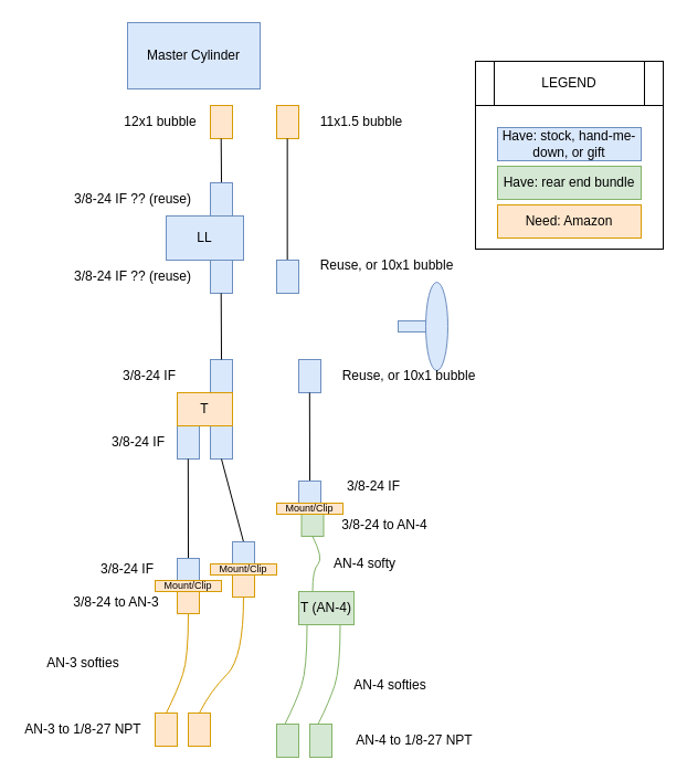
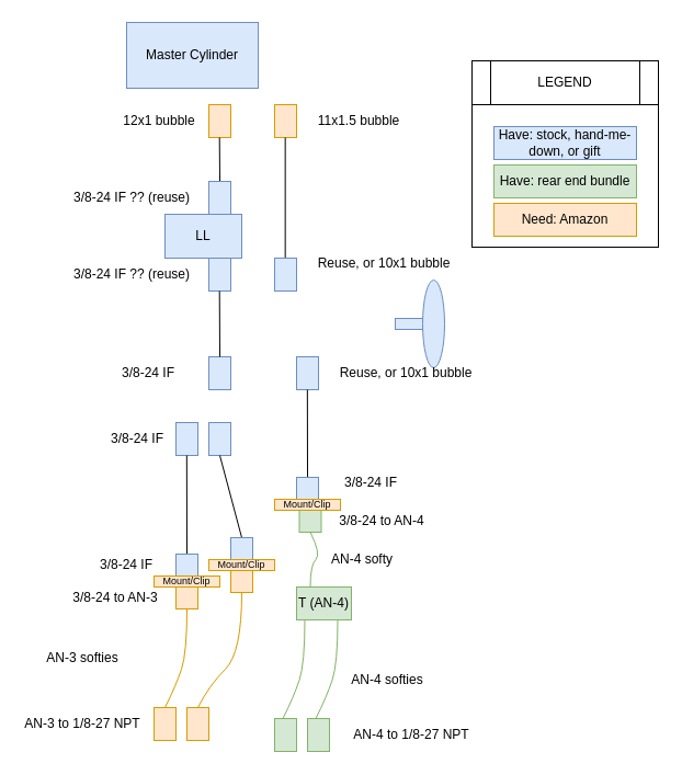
  <mxCell id="0" />
  <mxCell id="1" parent="0" />
  <mxCell id="2" value="" style="rounded=0;whiteSpace=wrap;html=1;" parent="1" vertex="1"><mxGeometry x="430" y="55" width="170" height="170" as="geometry" /></mxCell>
  <mxCell id="3" value="Master Cylinder" style="rounded=0;whiteSpace=wrap;html=1;fillColor=#dae8fc;strokeColor=#6c8ebf;" parent="1" vertex="1"><mxGeometry x="115" y="20" width="120" height="60" as="geometry" /></mxCell>
  <mxCell id="4" value="" style="rounded=0;whiteSpace=wrap;html=1;fillColor=#ffe6cc;strokeColor=#d79b00;" parent="1" vertex="1"><mxGeometry x="190" y="95" width="20" height="30" as="geometry" /></mxCell>
  <mxCell id="5" value="" style="rounded=0;whiteSpace=wrap;html=1;fillColor=#ffe6cc;strokeColor=#d79b00;" parent="1" vertex="1"><mxGeometry x="250" y="95" width="20" height="30" as="geometry" /></mxCell>
  <mxCell id="6" value="" style="endArrow=none;html=1;rounded=0;" parent="1" edge="1"><mxGeometry width="50" height="50" relative="1" as="geometry"><mxPoint x="259.66" y="235" as="sourcePoint" /><mxPoint x="259.66" y="125" as="targetPoint" /></mxGeometry></mxCell>
  <mxCell id="7" value=" 11x1.5 bubble" style="text;html=1;strokeColor=none;fillColor=none;align=center;verticalAlign=middle;whiteSpace=wrap;rounded=0;" parent="1" vertex="1"><mxGeometry x="284" y="105" width="86" height="10" as="geometry" /></mxCell>
  <mxCell id="8" value="" style="rounded=0;whiteSpace=wrap;html=1;fillColor=#dae8fc;strokeColor=#6c8ebf;fillStyle=auto;gradientDirection=east;" parent="1" vertex="1"><mxGeometry x="250" y="235" width="20" height="30" as="geometry" /></mxCell>
  <mxCell id="9" value="" style="rounded=0;whiteSpace=wrap;html=1;fillColor=#dae8fc;strokeColor=#6c8ebf;" parent="1" vertex="1"><mxGeometry x="190" y="325" width="20" height="30" as="geometry" /></mxCell>
  <mxCell id="10" value="" style="rounded=0;whiteSpace=wrap;html=1;fillColor=#dae8fc;strokeColor=#6c8ebf;" parent="1" vertex="1"><mxGeometry x="270" y="325" width="20" height="30" as="geometry" /></mxCell>
  <mxCell id="11" value="" style="rounded=0;whiteSpace=wrap;html=1;fillColor=#dae8fc;strokeColor=#6c8ebf;" parent="1" vertex="1"><mxGeometry x="190" y="385" width="20" height="30" as="geometry" /></mxCell>
  <mxCell id="12" value="" style="rounded=0;whiteSpace=wrap;html=1;fillColor=#dae8fc;strokeColor=#6c8ebf;" parent="1" vertex="1"><mxGeometry x="160" y="385" width="20" height="30" as="geometry" /></mxCell>
  <mxCell id="13" value="" style="endArrow=none;html=1;rounded=0;exitX=0.5;exitY=0;exitDx=0;exitDy=0;" parent="1" source="26" edge="1"><mxGeometry width="50" height="50" relative="1" as="geometry"><mxPoint x="280" y="425" as="sourcePoint" /><mxPoint x="279.83" y="355" as="targetPoint" /></mxGeometry></mxCell>
  <mxCell id="14" value="" style="endArrow=none;html=1;rounded=0;exitX=0.5;exitY=0;exitDx=0;exitDy=0;" parent="1" source="59" edge="1"><mxGeometry width="50" height="50" relative="1" as="geometry"><mxPoint x="200" y="465" as="sourcePoint" /><mxPoint x="200" y="415" as="targetPoint" /></mxGeometry></mxCell>
  <mxCell id="15" value="" style="endArrow=none;html=1;rounded=0;exitX=0.5;exitY=0;exitDx=0;exitDy=0;" parent="1" source="55" edge="1"><mxGeometry width="50" height="50" relative="1" as="geometry"><mxPoint x="170" y="495" as="sourcePoint" /><mxPoint x="169.83" y="415" as="targetPoint" /></mxGeometry></mxCell>
  <mxCell id="16" value="" style="curved=1;endArrow=none;html=1;rounded=0;endFill=0;entryX=0.5;entryY=1;entryDx=0;entryDy=0;fillColor=#ffe6cc;strokeColor=#d79b00;" parent="1" edge="1"><mxGeometry width="50" height="50" relative="1" as="geometry"><mxPoint x="150" y="645" as="sourcePoint" /><mxPoint x="170" y="555" as="targetPoint" /><Array as="points"><mxPoint x="160" y="625" /><mxPoint x="170" y="595" /></Array></mxGeometry></mxCell>
  <mxCell id="17" value="3/8-24 to AN-3" style="text;html=1;strokeColor=none;fillColor=none;align=center;verticalAlign=middle;whiteSpace=wrap;rounded=0;" parent="1" vertex="1"><mxGeometry x="60" y="540" width="90" height="10" as="geometry" /></mxCell>
  <mxCell id="18" value="" style="curved=1;endArrow=none;html=1;rounded=0;endFill=0;entryX=0.5;entryY=1;entryDx=0;entryDy=0;fillColor=#ffe6cc;strokeColor=#d79b00;" parent="1" target="60" edge="1"><mxGeometry width="50" height="50" relative="1" as="geometry"><mxPoint x="180" y="645" as="sourcePoint" /><mxPoint x="200" y="555" as="targetPoint" /><Array as="points"><mxPoint x="190" y="625" /><mxPoint x="220" y="595" /></Array></mxGeometry></mxCell>
  <mxCell id="19" value="AN-3 softies" style="text;html=1;strokeColor=none;fillColor=none;align=center;verticalAlign=middle;whiteSpace=wrap;rounded=0;" parent="1" vertex="1"><mxGeometry x="40" y="595" width="70" height="10" as="geometry" /></mxCell>
  <mxCell id="20" value="" style="rounded=0;whiteSpace=wrap;html=1;fillColor=#ffe6cc;strokeColor=#d79b00;" parent="1" vertex="1"><mxGeometry x="140" y="645" width="20" height="30" as="geometry" /></mxCell>
  <mxCell id="21" value="" style="rounded=0;whiteSpace=wrap;html=1;fillColor=#ffe6cc;strokeColor=#d79b00;" parent="1" vertex="1"><mxGeometry x="170" y="645" width="20" height="30" as="geometry" /></mxCell>
  <mxCell id="22" value="T (AN-4)" style="rounded=0;whiteSpace=wrap;html=1;fillColor=#d5e8d4;strokeColor=#82b366;" parent="1" vertex="1"><mxGeometry x="270" y="535" width="50" height="30" as="geometry" /></mxCell>
  <mxCell id="23" value="" style="curved=1;endArrow=none;html=1;rounded=0;endFill=0;entryX=0.5;entryY=1;entryDx=0;entryDy=0;fillColor=#d5e8d4;strokeColor=#82b366;" parent="1" edge="1"><mxGeometry width="50" height="50" relative="1" as="geometry"><mxPoint x="257.5" y="655" as="sourcePoint" /><mxPoint x="277.5" y="565" as="targetPoint" /><Array as="points"><mxPoint x="267.5" y="635" /><mxPoint x="277.5" y="605" /></Array></mxGeometry></mxCell>
  <mxCell id="24" value="" style="curved=1;endArrow=none;html=1;rounded=0;endFill=0;entryX=0.5;entryY=1;entryDx=0;entryDy=0;fillColor=#d5e8d4;strokeColor=#82b366;" parent="1" edge="1"><mxGeometry width="50" height="50" relative="1" as="geometry"><mxPoint x="287.5" y="655" as="sourcePoint" /><mxPoint x="307.5" y="565" as="targetPoint" /><Array as="points"><mxPoint x="297.5" y="635" /><mxPoint x="307.5" y="605" /></Array></mxGeometry></mxCell>
  <mxCell id="25" value="AN-4 softies" style="text;html=1;strokeColor=none;fillColor=none;align=center;verticalAlign=middle;whiteSpace=wrap;rounded=0;" parent="1" vertex="1"><mxGeometry x="317.5" y="615" width="70" height="10" as="geometry" /></mxCell>
  <mxCell id="26" value="" style="rounded=0;whiteSpace=wrap;html=1;fillColor=#dae8fc;strokeColor=#6c8ebf;" parent="1" vertex="1"><mxGeometry x="270" y="435" width="20" height="20" as="geometry" /></mxCell>
  <mxCell id="27" value="3/8-24 IF" style="text;html=1;strokeColor=none;fillColor=none;align=center;verticalAlign=middle;whiteSpace=wrap;rounded=0;" parent="1" vertex="1"><mxGeometry x="292.5" y="435" width="90" height="10" as="geometry" /></mxCell>
  <mxCell id="28" value=" 12x1 bubble" style="text;html=1;strokeColor=none;fillColor=none;align=center;verticalAlign=middle;whiteSpace=wrap;rounded=0;" parent="1" vertex="1"><mxGeometry x="110" y="105" width="70" height="10" as="geometry" /></mxCell>
- <mxCell id="29" value="T" style="rounded=0;whiteSpace=wrap;html=1;fillColor=#ffe6cc;strokeColor=#d79b00;" parent="1" vertex="1"><mxGeometry x="160" y="355" width="50" height="30" as="geometry" /></mxCell>
  <mxCell id="30" value="" style="rounded=0;whiteSpace=wrap;html=1;fillColor=#dae8fc;strokeColor=#6c8ebf;" parent="1" vertex="1"><mxGeometry x="360" y="290" width="40" height="10" as="geometry" /></mxCell>
  <mxCell id="31" value="" style="ellipse;whiteSpace=wrap;html=1;fillColor=#dae8fc;strokeColor=#6c8ebf;" parent="1" vertex="1"><mxGeometry x="385" y="255" width="20" height="80" as="geometry" /></mxCell>
  <mxCell id="32" value="Reuse, or 10x1 bubble" style="text;html=1;strokeColor=none;fillColor=none;align=center;verticalAlign=middle;whiteSpace=wrap;rounded=0;" parent="1" vertex="1"><mxGeometry x="280" y="235" width="140" height="10" as="geometry" /></mxCell>
  <mxCell id="33" value="Reuse, or 10x1 bubble" style="text;html=1;strokeColor=none;fillColor=none;align=center;verticalAlign=middle;whiteSpace=wrap;rounded=0;" parent="1" vertex="1"><mxGeometry x="300" y="335" width="140" height="10" as="geometry" /></mxCell>
  <mxCell id="34" value="3/8-24 IF" style="text;html=1;strokeColor=none;fillColor=none;align=center;verticalAlign=middle;whiteSpace=wrap;rounded=0;" parent="1" vertex="1"><mxGeometry x="90" y="335" width="90" height="10" as="geometry" /></mxCell>
  <mxCell id="35" value="3/8-24 IF" style="text;html=1;strokeColor=none;fillColor=none;align=center;verticalAlign=middle;whiteSpace=wrap;rounded=0;" parent="1" vertex="1"><mxGeometry x="80" y="395" width="90" height="10" as="geometry" /></mxCell>
  <mxCell id="36" value="" style="endArrow=none;html=1;rounded=0;" parent="1" edge="1"><mxGeometry width="50" height="50" relative="1" as="geometry"><mxPoint x="200" y="165" as="sourcePoint" /><mxPoint x="199.71" y="125" as="targetPoint" /></mxGeometry></mxCell>
  <mxCell id="37" value="LL" style="rounded=0;whiteSpace=wrap;html=1;fillColor=#dae8fc;strokeColor=#6c8ebf;" parent="1" vertex="1"><mxGeometry x="150" y="195" width="70" height="40" as="geometry" /></mxCell>
  <mxCell id="38" value="" style="rounded=0;whiteSpace=wrap;html=1;fillColor=#dae8fc;strokeColor=#6c8ebf;" parent="1" vertex="1"><mxGeometry x="190" y="165" width="20" height="30" as="geometry" /></mxCell>
  <mxCell id="39" value="3/8-24 IF ?? (reuse)" style="text;html=1;strokeColor=none;fillColor=none;align=center;verticalAlign=middle;whiteSpace=wrap;rounded=0;" parent="1" vertex="1"><mxGeometry x="60" y="175" width="120" height="10" as="geometry" /></mxCell>
  <mxCell id="40" value="" style="rounded=0;whiteSpace=wrap;html=1;fillColor=#dae8fc;strokeColor=#6c8ebf;" parent="1" vertex="1"><mxGeometry x="190" y="235" width="20" height="30" as="geometry" /></mxCell>
  <mxCell id="41" value="3/8-24 IF ?? (reuse)" style="text;html=1;strokeColor=none;fillColor=none;align=center;verticalAlign=middle;whiteSpace=wrap;rounded=0;" parent="1" vertex="1"><mxGeometry x="60" y="245" width="120" height="10" as="geometry" /></mxCell>
  <mxCell id="42" value="" style="endArrow=none;html=1;rounded=0;exitX=0.5;exitY=0;exitDx=0;exitDy=0;" parent="1" source="9" edge="1"><mxGeometry width="50" height="50" relative="1" as="geometry"><mxPoint x="200" y="305" as="sourcePoint" /><mxPoint x="199.71" y="265" as="targetPoint" /></mxGeometry></mxCell>
  <mxCell id="43" value="AN-3 to 1/8-27 NPT" style="text;html=1;strokeColor=none;fillColor=none;align=center;verticalAlign=middle;whiteSpace=wrap;rounded=0;" parent="1" vertex="1"><mxGeometry x="20" y="655" width="110" height="10" as="geometry" /></mxCell>
  <mxCell id="44" value="3/8-24 to AN-4" style="text;html=1;align=center;verticalAlign=middle;whiteSpace=wrap;rounded=0;" parent="1" vertex="1"><mxGeometry x="302.5" y="470" width="90" height="10" as="geometry" /></mxCell>
  <mxCell id="45" value="" style="rounded=0;whiteSpace=wrap;html=1;fillColor=#d5e8d4;strokeColor=#82b366;" parent="1" vertex="1"><mxGeometry x="272.5" y="465" width="20" height="20" as="geometry" /></mxCell>
  <mxCell id="46" value="AN-4 softy" style="text;html=1;align=center;verticalAlign=middle;whiteSpace=wrap;rounded=0;" parent="1" vertex="1"><mxGeometry x="294.5" y="505" width="70" height="10" as="geometry" /></mxCell>
  <mxCell id="47" value="" style="curved=1;endArrow=none;html=1;rounded=0;endFill=0;entryX=0.5;entryY=1;entryDx=0;entryDy=0;fillColor=#d5e8d4;strokeColor=#82b366;" parent="1" edge="1"><mxGeometry width="50" height="50" relative="1" as="geometry"><mxPoint x="282.5" y="535" as="sourcePoint" /><mxPoint x="282.5" y="485" as="targetPoint" /><Array as="points"><mxPoint x="282.5" y="515" /><mxPoint x="292.5" y="505" /></Array></mxGeometry></mxCell>
  <mxCell id="48" value="AN-4 to 1/8-27 NPT" style="text;html=1;strokeColor=none;fillColor=none;align=center;verticalAlign=middle;whiteSpace=wrap;rounded=0;" parent="1" vertex="1"><mxGeometry x="320" y="665" width="110" height="10" as="geometry" /></mxCell>
  <mxCell id="49" value="" style="rounded=0;whiteSpace=wrap;html=1;fillColor=#d5e8d4;strokeColor=#82b366;" parent="1" vertex="1"><mxGeometry x="250" y="655" width="20" height="30" as="geometry" /></mxCell>
  <mxCell id="50" value="" style="rounded=0;whiteSpace=wrap;html=1;fillColor=#d5e8d4;strokeColor=#82b366;" parent="1" vertex="1"><mxGeometry x="280" y="655" width="20" height="30" as="geometry" /></mxCell>
  <mxCell id="51" value="Have: stock, hand-me-down, or gift" style="rounded=0;whiteSpace=wrap;html=1;fillColor=#dae8fc;strokeColor=#6c8ebf;" parent="1" vertex="1"><mxGeometry x="450" y="115" width="130" height="30" as="geometry" /></mxCell>
  <mxCell id="52" value="Have: rear end bundle" style="rounded=0;whiteSpace=wrap;html=1;fillColor=#d5e8d4;strokeColor=#82b366;" parent="1" vertex="1"><mxGeometry x="450" y="150" width="130" height="30" as="geometry" /></mxCell>
  <mxCell id="53" value="LEGEND" style="shape=process;whiteSpace=wrap;html=1;backgroundOutline=1;" parent="1" vertex="1"><mxGeometry x="430" y="55" width="170" height="40" as="geometry" /></mxCell>
  <mxCell id="54" value="Mount/Clip" style="rounded=0;whiteSpace=wrap;html=1;fontSize=9;align=center;verticalAlign=middle;fillColor=#ffe6cc;strokeColor=#d79b00;" parent="1" vertex="1"><mxGeometry x="250" y="455" width="60" height="10" as="geometry" /></mxCell>
  <mxCell id="55" value="" style="rounded=0;whiteSpace=wrap;html=1;fillColor=#dae8fc;strokeColor=#6c8ebf;" parent="1" vertex="1"><mxGeometry x="160" y="505" width="20" height="20" as="geometry" /></mxCell>
  <mxCell id="56" value="" style="rounded=0;whiteSpace=wrap;html=1;fillColor=#ffe6cc;strokeColor=#d79b00;" parent="1" vertex="1"><mxGeometry x="160" y="535" width="20" height="20" as="geometry" /></mxCell>
  <mxCell id="57" value="Mount/Clip" style="rounded=0;whiteSpace=wrap;html=1;fontSize=9;align=center;verticalAlign=middle;fillColor=#ffe6cc;strokeColor=#d79b00;" parent="1" vertex="1"><mxGeometry x="140" y="525" width="60" height="10" as="geometry" /></mxCell>
  <mxCell id="58" value="3/8-24 IF" style="text;html=1;strokeColor=none;fillColor=none;align=center;verticalAlign=middle;whiteSpace=wrap;rounded=0;" parent="1" vertex="1"><mxGeometry x="70" y="510" width="90" height="10" as="geometry" /></mxCell>
  <mxCell id="59" value="" style="rounded=0;whiteSpace=wrap;html=1;fillColor=#dae8fc;strokeColor=#6c8ebf;" parent="1" vertex="1"><mxGeometry x="210" y="490" width="20" height="20" as="geometry" /></mxCell>
  <mxCell id="60" value="" style="rounded=0;whiteSpace=wrap;html=1;fillColor=#ffe6cc;strokeColor=#d79b00;" parent="1" vertex="1"><mxGeometry x="210" y="520" width="20" height="20" as="geometry" /></mxCell>
  <mxCell id="61" value="Mount/Clip" style="rounded=0;whiteSpace=wrap;html=1;fontSize=9;align=center;verticalAlign=middle;fillColor=#ffe6cc;strokeColor=#d79b00;" parent="1" vertex="1"><mxGeometry x="190" y="510" width="60" height="10" as="geometry" /></mxCell>
  <mxCell id="62" value="Need: Amazon" style="rounded=0;whiteSpace=wrap;html=1;fillColor=#ffe6cc;strokeColor=#d79b00;" parent="1" vertex="1"><mxGeometry x="450" y="185" width="130" height="30" as="geometry" /></mxCell>
